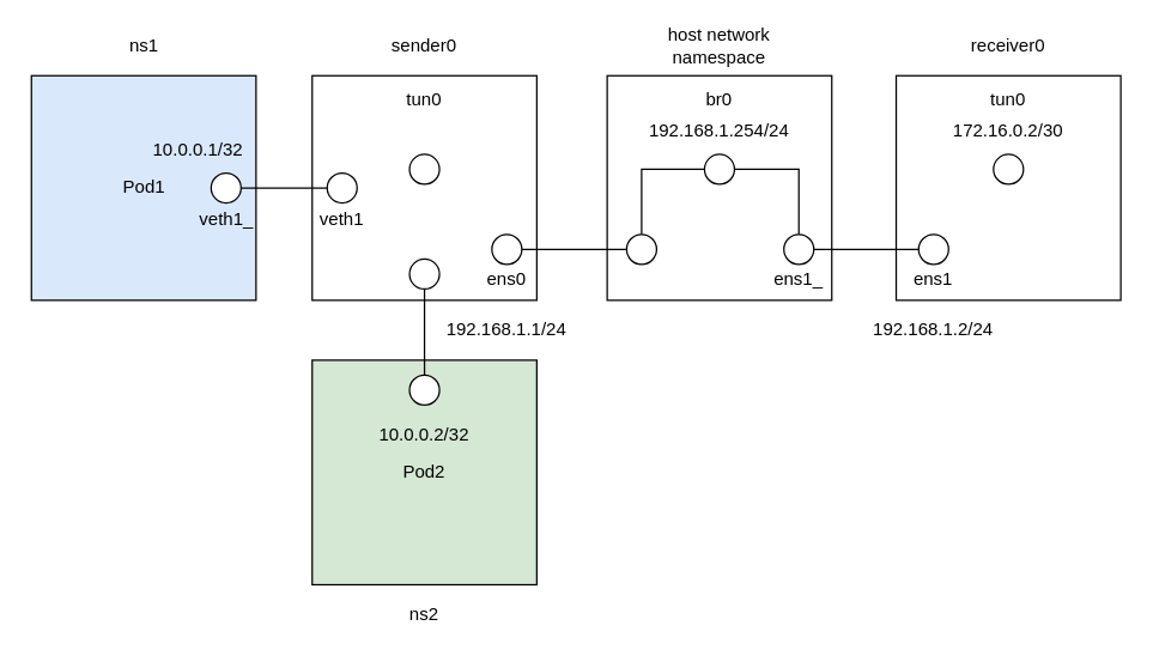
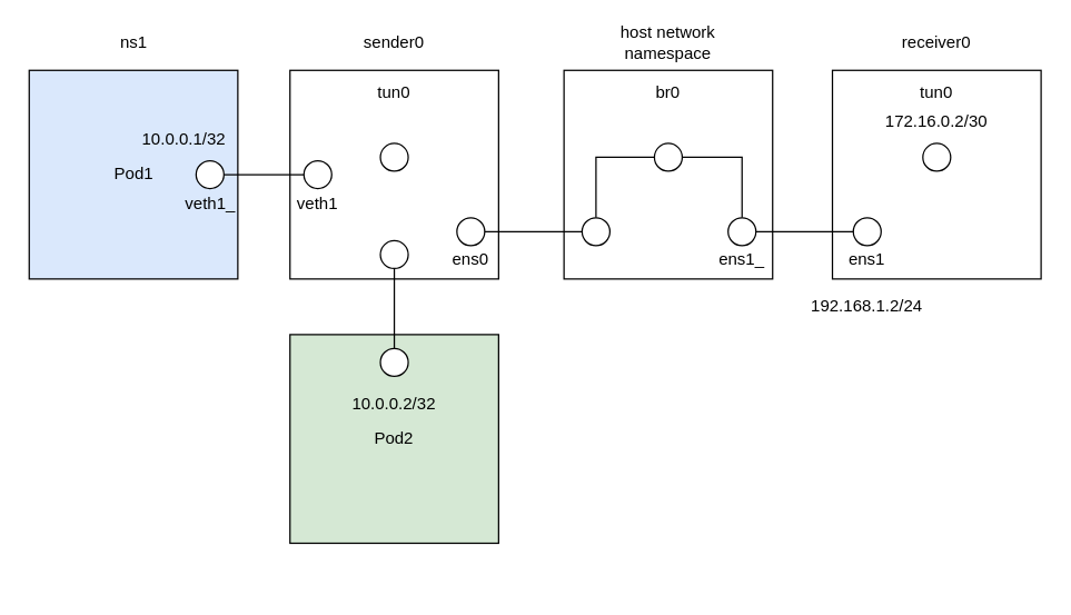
  <mxCell id="0" />
  <mxCell id="1" parent="0" />
  <mxCell id="2" value="Pod1" style="whiteSpace=wrap;html=1;aspect=fixed;fillColor=#dae8fc;" parent="1" vertex="1"><mxGeometry x="20.5" y="50" width="150" height="150" as="geometry" /></mxCell>
  <mxCell id="3" value="" style="whiteSpace=wrap;html=1;aspect=fixed;" parent="1" vertex="1"><mxGeometry x="208" y="50" width="150" height="150" as="geometry" /></mxCell>
  <mxCell id="4" value="" style="whiteSpace=wrap;html=1;aspect=fixed;" parent="1" vertex="1"><mxGeometry x="598" y="50" width="150" height="150" as="geometry" /></mxCell>
  <mxCell id="5" value="" style="whiteSpace=wrap;html=1;aspect=fixed;" parent="1" vertex="1"><mxGeometry x="405" y="50" width="150" height="150" as="geometry" /></mxCell>
  <mxCell id="6" style="edgeStyle=orthogonalEdgeStyle;rounded=0;orthogonalLoop=1;jettySize=auto;html=1;exitX=0.5;exitY=0;exitDx=0;exitDy=0;entryX=0;entryY=0.5;entryDx=0;entryDy=0;endArrow=none;endFill=0;" parent="1" source="29" target="8" edge="1"><mxGeometry relative="1" as="geometry"><mxPoint x="425" y="156" as="sourcePoint" /></mxGeometry></mxCell>
  <mxCell id="7" value="ens0" style="text;html=1;strokeColor=none;fillColor=none;align=center;verticalAlign=middle;whiteSpace=wrap;rounded=0;" parent="1" vertex="1"><mxGeometry x="318" y="176" width="40" height="20" as="geometry" /></mxCell>
  <mxCell id="8" value="" style="ellipse;whiteSpace=wrap;html=1;aspect=fixed;" parent="1" vertex="1"><mxGeometry x="470" y="102.5" width="20" height="20" as="geometry" /></mxCell>
  <mxCell id="9" value="br0" style="text;html=1;strokeColor=none;fillColor=none;align=center;verticalAlign=middle;whiteSpace=wrap;rounded=0;" parent="1" vertex="1"><mxGeometry x="460" y="55.5" width="40" height="20" as="geometry" /></mxCell>
  <mxCell id="10" style="edgeStyle=orthogonalEdgeStyle;rounded=0;orthogonalLoop=1;jettySize=auto;html=1;exitX=1;exitY=0.5;exitDx=0;exitDy=0;entryX=0;entryY=0.5;entryDx=0;entryDy=0;endArrow=none;endFill=0;" parent="1" source="12" target="13" edge="1"><mxGeometry relative="1" as="geometry" /></mxCell>
  <mxCell id="11" style="edgeStyle=orthogonalEdgeStyle;rounded=0;orthogonalLoop=1;jettySize=auto;html=1;exitX=0.5;exitY=0;exitDx=0;exitDy=0;entryX=1;entryY=0.5;entryDx=0;entryDy=0;endArrow=none;endFill=0;" parent="1" source="12" target="8" edge="1"><mxGeometry relative="1" as="geometry" /></mxCell>
  <mxCell id="12" value="" style="ellipse;whiteSpace=wrap;html=1;aspect=fixed;" parent="1" vertex="1"><mxGeometry x="523" y="156" width="20" height="20" as="geometry" /></mxCell>
  <mxCell id="13" value="" style="ellipse;whiteSpace=wrap;html=1;aspect=fixed;" parent="1" vertex="1"><mxGeometry x="613" y="156" width="20" height="20" as="geometry" /></mxCell>
  <mxCell id="14" value="ens1_" style="text;html=1;strokeColor=none;fillColor=none;align=center;verticalAlign=middle;whiteSpace=wrap;rounded=0;" parent="1" vertex="1"><mxGeometry x="513" y="176" width="40" height="20" as="geometry" /></mxCell>
  <mxCell id="15" value="ens1" style="text;html=1;strokeColor=none;fillColor=none;align=center;verticalAlign=middle;whiteSpace=wrap;rounded=0;" parent="1" vertex="1"><mxGeometry x="603" y="176" width="40" height="20" as="geometry" /></mxCell>
  <mxCell id="16" style="edgeStyle=orthogonalEdgeStyle;rounded=0;orthogonalLoop=1;jettySize=auto;html=1;exitX=1;exitY=0.5;exitDx=0;exitDy=0;entryX=0;entryY=0.5;entryDx=0;entryDy=0;endArrow=none;endFill=0;" parent="1" source="17" target="18" edge="1"><mxGeometry relative="1" as="geometry" /></mxCell>
  <mxCell id="17" value="" style="ellipse;whiteSpace=wrap;html=1;aspect=fixed;" parent="1" vertex="1"><mxGeometry x="140.5" y="115" width="20" height="20" as="geometry" /></mxCell>
  <mxCell id="18" value="" style="ellipse;whiteSpace=wrap;html=1;aspect=fixed;" parent="1" vertex="1"><mxGeometry x="218" y="115" width="20" height="20" as="geometry" /></mxCell>
  <mxCell id="19" value="veth1_" style="text;html=1;strokeColor=none;fillColor=none;align=center;verticalAlign=middle;whiteSpace=wrap;rounded=0;" parent="1" vertex="1"><mxGeometry x="130.5" y="135.5" width="40" height="20" as="geometry" /></mxCell>
  <mxCell id="20" value="veth1" style="text;html=1;strokeColor=none;fillColor=none;align=center;verticalAlign=middle;whiteSpace=wrap;rounded=0;" parent="1" vertex="1"><mxGeometry x="208" y="135.5" width="40" height="20" as="geometry" /></mxCell>
  <mxCell id="21" value="" style="ellipse;whiteSpace=wrap;html=1;aspect=fixed;" parent="1" vertex="1"><mxGeometry x="273" y="102.5" width="20" height="20" as="geometry" /></mxCell>
  <mxCell id="22" value="tun0" style="text;html=1;strokeColor=none;fillColor=none;align=center;verticalAlign=middle;whiteSpace=wrap;rounded=0;" parent="1" vertex="1"><mxGeometry x="263" y="55.5" width="40" height="20" as="geometry" /></mxCell>
  <mxCell id="23" value="Pod2" style="whiteSpace=wrap;html=1;aspect=fixed;fillColor=#d5e8d4;" parent="1" vertex="1"><mxGeometry x="208" y="240" width="150" height="150" as="geometry" /></mxCell>
  <mxCell id="24" style="edgeStyle=orthogonalEdgeStyle;rounded=0;orthogonalLoop=1;jettySize=auto;html=1;exitX=0.5;exitY=1;exitDx=0;exitDy=0;entryX=0.5;entryY=0;entryDx=0;entryDy=0;endArrow=none;endFill=0;" parent="1" source="25" target="26" edge="1"><mxGeometry relative="1" as="geometry" /></mxCell>
  <mxCell id="25" value="" style="ellipse;whiteSpace=wrap;html=1;aspect=fixed;" parent="1" vertex="1"><mxGeometry x="273" y="172.5" width="20" height="20" as="geometry" /></mxCell>
  <mxCell id="26" value="" style="ellipse;whiteSpace=wrap;html=1;aspect=fixed;" parent="1" vertex="1"><mxGeometry x="273" y="250" width="20" height="20" as="geometry" /></mxCell>
  <mxCell id="27" style="edgeStyle=orthogonalEdgeStyle;rounded=0;orthogonalLoop=1;jettySize=auto;html=1;exitX=1;exitY=0.5;exitDx=0;exitDy=0;entryX=0;entryY=0.5;entryDx=0;entryDy=0;endArrow=none;endFill=0;" parent="1" source="28" target="29" edge="1"><mxGeometry relative="1" as="geometry" /></mxCell>
  <mxCell id="28" value="" style="ellipse;whiteSpace=wrap;html=1;aspect=fixed;" parent="1" vertex="1"><mxGeometry x="328" y="156" width="20" height="20" as="geometry" /></mxCell>
  <mxCell id="29" value="" style="ellipse;whiteSpace=wrap;html=1;aspect=fixed;" parent="1" vertex="1"><mxGeometry x="418" y="156" width="20" height="20" as="geometry" /></mxCell>
  <mxCell id="30" value="" style="ellipse;whiteSpace=wrap;html=1;aspect=fixed;" parent="1" vertex="1"><mxGeometry x="663" y="102.5" width="20" height="20" as="geometry" /></mxCell>
  <mxCell id="31" value="tun0" style="text;html=1;strokeColor=none;fillColor=none;align=center;verticalAlign=middle;whiteSpace=wrap;rounded=0;" parent="1" vertex="1"><mxGeometry x="653" y="55.5" width="40" height="20" as="geometry" /></mxCell>
  <mxCell id="32" value="sender0" style="text;html=1;strokeColor=none;fillColor=none;align=center;verticalAlign=middle;whiteSpace=wrap;rounded=0;" parent="1" vertex="1"><mxGeometry x="263" y="20" width="40" height="20" as="geometry" /></mxCell>
  <mxCell id="33" value="ns1" style="text;html=1;strokeColor=none;fillColor=none;align=center;verticalAlign=middle;whiteSpace=wrap;rounded=0;" parent="1" vertex="1"><mxGeometry x="75.5" y="20" width="40" height="20" as="geometry" /></mxCell>
- <mxCell id="34" value="ns2" style="text;html=1;strokeColor=none;fillColor=none;align=center;verticalAlign=middle;whiteSpace=wrap;rounded=0;" parent="1" vertex="1"><mxGeometry x="263" y="400" width="40" height="20" as="geometry" /></mxCell>
  <mxCell id="35" value="receiver0" style="text;html=1;strokeColor=none;fillColor=none;align=center;verticalAlign=middle;whiteSpace=wrap;rounded=0;" parent="1" vertex="1"><mxGeometry x="653" y="20" width="40" height="20" as="geometry" /></mxCell>
  <mxCell id="36" value="host network namespace" style="text;html=1;strokeColor=none;fillColor=none;align=center;verticalAlign=middle;whiteSpace=wrap;rounded=0;" parent="1" vertex="1"><mxGeometry x="441" y="20" width="78" height="20" as="geometry" /></mxCell>
  <mxCell id="37" value="10.0.0.1/32" style="text;html=1;strokeColor=none;fillColor=none;align=center;verticalAlign=middle;whiteSpace=wrap;rounded=0;" parent="1" vertex="1"><mxGeometry x="103" y="90" width="57.5" height="20" as="geometry" /></mxCell>
  <mxCell id="38" value="10.0.0.2/32" style="text;html=1;strokeColor=none;fillColor=none;align=center;verticalAlign=middle;whiteSpace=wrap;rounded=0;" parent="1" vertex="1"><mxGeometry x="254.25" y="280" width="57.5" height="20" as="geometry" /></mxCell>
- <mxCell id="39" value="192.168.1.1/24" style="text;html=1;strokeColor=none;fillColor=none;align=center;verticalAlign=middle;whiteSpace=wrap;rounded=0;" parent="1" vertex="1"><mxGeometry x="294" y="210" width="88" height="20" as="geometry" /></mxCell>
  <mxCell id="40" value="192.168.1.2/24" style="text;html=1;strokeColor=none;fillColor=none;align=center;verticalAlign=middle;whiteSpace=wrap;rounded=0;" parent="1" vertex="1"><mxGeometry x="579" y="210" width="88" height="20" as="geometry" /></mxCell>
  <mxCell id="41" value="172.16.0.2/30" style="text;html=1;strokeColor=none;fillColor=none;align=center;verticalAlign=middle;whiteSpace=wrap;rounded=0;" parent="1" vertex="1"><mxGeometry x="636.13" y="75.13" width="73.75" height="23.25" as="geometry" /></mxCell>
- <mxCell id="42" value="192.168.1.254/24" style="text;html=1;strokeColor=none;fillColor=none;align=center;verticalAlign=middle;whiteSpace=wrap;rounded=0;" parent="1" vertex="1"><mxGeometry x="436" y="76.75" width="88" height="20" as="geometry" /></mxCell>
